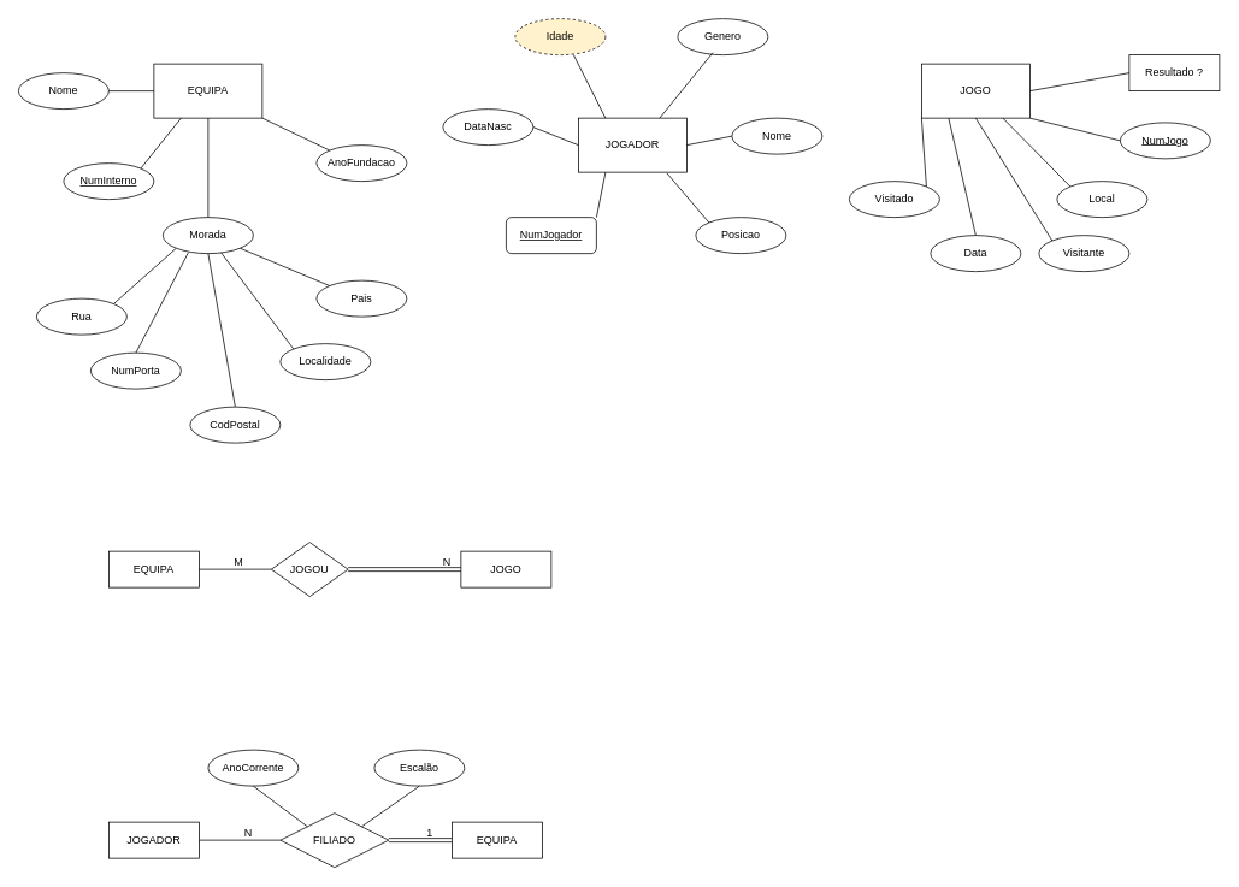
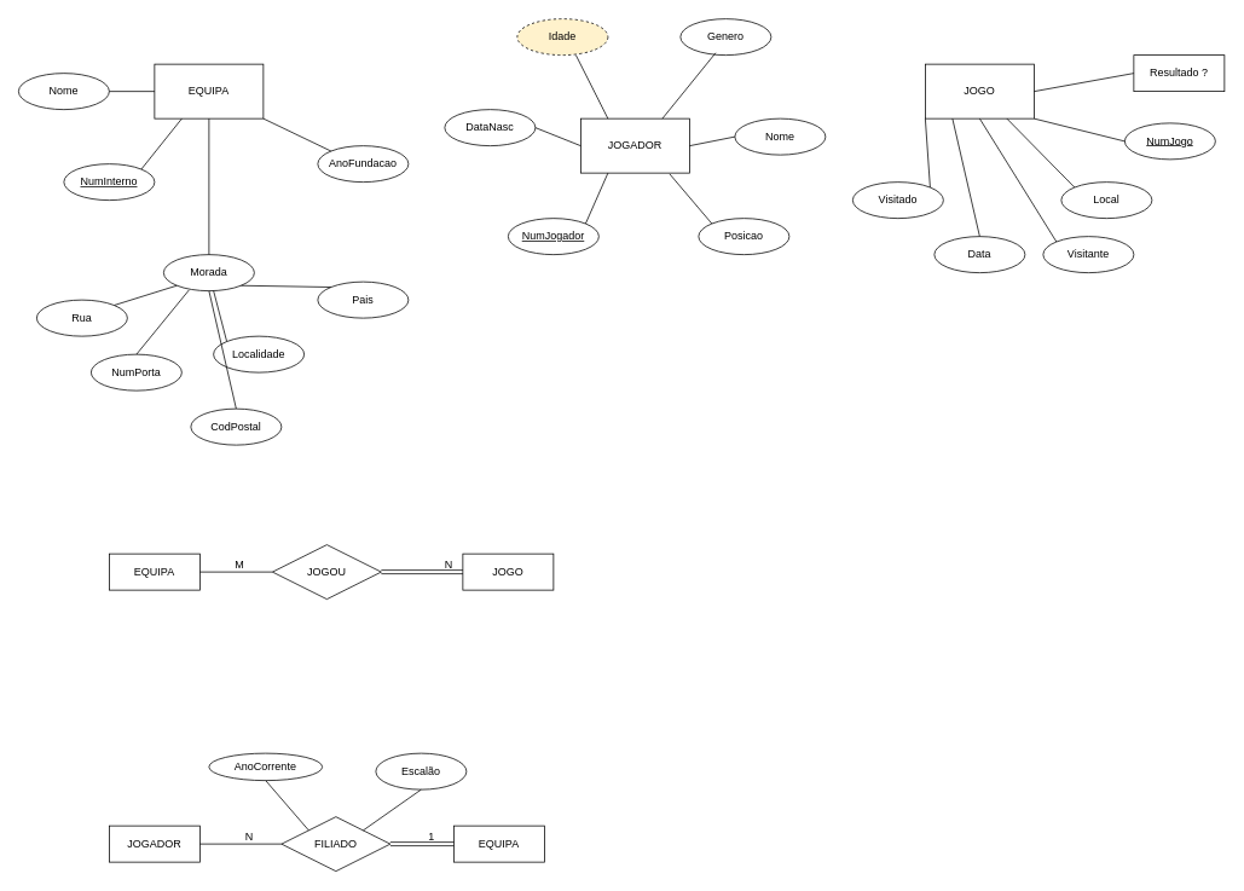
  <mxCell id="0" />
  <mxCell id="1" parent="0" />
  <mxCell id="2" value="EQUIPA" style="rounded=0;whiteSpace=wrap;html=1;" vertex="1" parent="1"><mxGeometry x="170" y="70" width="120" height="60" as="geometry" /></mxCell>
  <mxCell id="3" value="JOGADOR" style="rounded=0;whiteSpace=wrap;html=1;" vertex="1" parent="1"><mxGeometry x="640" y="130" width="120" height="60" as="geometry" /></mxCell>
  <mxCell id="4" value="JOGO" style="rounded=0;whiteSpace=wrap;html=1;" vertex="1" parent="1"><mxGeometry x="1020" y="70" width="120" height="60" as="geometry" /></mxCell>
  <mxCell id="5" value="Pais" style="ellipse;whiteSpace=wrap;html=1;align=center;" vertex="1" parent="1"><mxGeometry x="350" y="310" width="100" height="40" as="geometry" /></mxCell>
  <mxCell id="6" value="Rua" style="ellipse;whiteSpace=wrap;html=1;align=center;" vertex="1" parent="1"><mxGeometry x="40" y="330" width="100" height="40" as="geometry" /></mxCell>
  <mxCell id="7" value="NumInterno" style="ellipse;whiteSpace=wrap;html=1;align=center;fontStyle=4;" vertex="1" parent="1"><mxGeometry x="70" y="180" width="100" height="40" as="geometry" /></mxCell>
  <mxCell id="8" value="AnoFundacao" style="ellipse;whiteSpace=wrap;html=1;align=center;" vertex="1" parent="1"><mxGeometry x="350" y="160" width="100" height="40" as="geometry" /></mxCell>
- <mxCell id="9" value="Morada" style="ellipse;whiteSpace=wrap;html=1;align=center;" vertex="1" parent="1"><mxGeometry x="180" y="240" width="100" height="40" as="geometry" /></mxCell>
+ <mxCell id="9" value="Morada" style="ellipse;whiteSpace=wrap;html=1;align=center;" vertex="1" parent="1"><mxGeometry x="180" y="280" width="100" height="40" as="geometry" /></mxCell>
  <mxCell id="10" value="Nome" style="ellipse;whiteSpace=wrap;html=1;align=center;" vertex="1" parent="1"><mxGeometry x="20" y="80" width="100" height="40" as="geometry" /></mxCell>
  <mxCell id="11" value="NumPorta" style="ellipse;whiteSpace=wrap;html=1;align=center;" vertex="1" parent="1"><mxGeometry x="100" y="390" width="100" height="40" as="geometry" /></mxCell>
  <mxCell id="12" value="Nome" style="ellipse;whiteSpace=wrap;html=1;align=center;" vertex="1" parent="1"><mxGeometry x="810" y="130" width="100" height="40" as="geometry" /></mxCell>
  <mxCell id="13" value="Genero" style="ellipse;whiteSpace=wrap;html=1;align=center;" vertex="1" parent="1"><mxGeometry x="750" y="20" width="100" height="40" as="geometry" /></mxCell>
  <mxCell id="14" value="DataNasc" style="ellipse;whiteSpace=wrap;html=1;align=center;" vertex="1" parent="1"><mxGeometry x="490" y="120" width="100" height="40" as="geometry" /></mxCell>
- <mxCell id="15" value="NumJogador" style="whiteSpace=wrap;html=1;align=center;fontStyle=4;rounded=1;" vertex="1" parent="1"><mxGeometry x="560" y="240" width="100" height="40" as="geometry" /></mxCell>
+ <mxCell id="15" value="NumJogador" style="ellipse;whiteSpace=wrap;html=1;align=center;fontStyle=4;" vertex="1" parent="1"><mxGeometry x="560" y="240" width="100" height="40" as="geometry" /></mxCell>
  <mxCell id="16" value="Posicao" style="ellipse;whiteSpace=wrap;html=1;align=center;" vertex="1" parent="1"><mxGeometry x="770" y="240" width="100" height="40" as="geometry" /></mxCell>
  <mxCell id="17" value="CodPostal" style="ellipse;whiteSpace=wrap;html=1;align=center;" vertex="1" parent="1"><mxGeometry x="210" y="450" width="100" height="40" as="geometry" /></mxCell>
- <mxCell id="18" value="Localidade" style="ellipse;whiteSpace=wrap;html=1;align=center;" vertex="1" parent="1"><mxGeometry x="310" y="380" width="100" height="40" as="geometry" /></mxCell>
+ <mxCell id="18" value="Localidade" style="ellipse;whiteSpace=wrap;html=1;align=center;" vertex="1" parent="1"><mxGeometry x="235" y="370" width="100" height="40" as="geometry" /></mxCell>
  <mxCell id="19" value="Idade" style="ellipse;whiteSpace=wrap;html=1;align=center;dashed=1;fillColor=#fff2cc;" vertex="1" parent="1"><mxGeometry x="570" y="20" width="100" height="40" as="geometry" /></mxCell>
  <mxCell id="20" value="NumJogo" style="ellipse;whiteSpace=wrap;html=1;align=center;fontStyle=4;" vertex="1" parent="1"><mxGeometry x="1240" y="135" width="100" height="40" as="geometry" /></mxCell>
  <mxCell id="21" value="Data" style="ellipse;whiteSpace=wrap;html=1;align=center;" vertex="1" parent="1"><mxGeometry x="1030" y="260" width="100" height="40" as="geometry" /></mxCell>
  <mxCell id="22" value="Visitante" style="ellipse;whiteSpace=wrap;html=1;align=center;" vertex="1" parent="1"><mxGeometry x="1150" y="260" width="100" height="40" as="geometry" /></mxCell>
  <mxCell id="23" value="Visitado" style="ellipse;whiteSpace=wrap;html=1;align=center;" vertex="1" parent="1"><mxGeometry x="940" y="200" width="100" height="40" as="geometry" /></mxCell>
  <mxCell id="24" value="Resultado ?" style="whiteSpace=wrap;html=1;align=center;rounded=0;" vertex="1" parent="1"><mxGeometry x="1250" y="60" width="100" height="40" as="geometry" /></mxCell>
  <mxCell id="25" value="Local" style="ellipse;whiteSpace=wrap;html=1;align=center;" vertex="1" parent="1"><mxGeometry x="1170" y="200" width="100" height="40" as="geometry" /></mxCell>
  <mxCell id="26" value="" style="endArrow=none;html=1;rounded=0;exitX=0;exitY=0;exitDx=0;exitDy=0;entryX=0.5;entryY=1;entryDx=0;entryDy=0;" edge="1" parent="1" source="22" target="4"><mxGeometry width="50" height="50" relative="1" as="geometry"><mxPoint x="510" y="370" as="sourcePoint" /><mxPoint x="560" y="320" as="targetPoint" /></mxGeometry></mxCell>
  <mxCell id="27" value="" style="endArrow=none;html=1;rounded=0;exitX=0;exitY=0;exitDx=0;exitDy=0;entryX=0.75;entryY=1;entryDx=0;entryDy=0;" edge="1" parent="1" source="25" target="4"><mxGeometry width="50" height="50" relative="1" as="geometry"><mxPoint x="510" y="370" as="sourcePoint" /><mxPoint x="560" y="320" as="targetPoint" /></mxGeometry></mxCell>
  <mxCell id="28" value="" style="endArrow=none;html=1;rounded=0;exitX=0;exitY=0.5;exitDx=0;exitDy=0;entryX=1;entryY=1;entryDx=0;entryDy=0;" edge="1" parent="1" source="20" target="4"><mxGeometry width="50" height="50" relative="1" as="geometry"><mxPoint x="510" y="370" as="sourcePoint" /><mxPoint x="560" y="320" as="targetPoint" /></mxGeometry></mxCell>
  <mxCell id="29" value="" style="endArrow=none;html=1;rounded=0;exitX=0;exitY=0.5;exitDx=0;exitDy=0;entryX=1;entryY=0.5;entryDx=0;entryDy=0;" edge="1" parent="1" source="24" target="4"><mxGeometry width="50" height="50" relative="1" as="geometry"><mxPoint x="510" y="370" as="sourcePoint" /><mxPoint x="560" y="320" as="targetPoint" /></mxGeometry></mxCell>
  <mxCell id="30" value="" style="endArrow=none;html=1;rounded=0;entryX=0.25;entryY=0;entryDx=0;entryDy=0;exitX=0.647;exitY=1;exitDx=0;exitDy=0;exitPerimeter=0;" edge="1" parent="1" source="19" target="3"><mxGeometry width="50" height="50" relative="1" as="geometry"><mxPoint x="620" y="30" as="sourcePoint" /><mxPoint x="560" y="320" as="targetPoint" /></mxGeometry></mxCell>
  <mxCell id="31" value="" style="endArrow=none;html=1;rounded=0;exitX=1;exitY=0;exitDx=0;exitDy=0;entryX=0.25;entryY=1;entryDx=0;entryDy=0;" edge="1" parent="1" source="15" target="3"><mxGeometry width="50" height="50" relative="1" as="geometry"><mxPoint x="510" y="370" as="sourcePoint" /><mxPoint x="560" y="320" as="targetPoint" /></mxGeometry></mxCell>
  <mxCell id="32" value="" style="endArrow=none;html=1;rounded=0;entryX=0.388;entryY=0.938;entryDx=0;entryDy=0;exitX=0.75;exitY=0;exitDx=0;exitDy=0;entryPerimeter=0;" edge="1" parent="1" source="3" target="13"><mxGeometry width="50" height="50" relative="1" as="geometry"><mxPoint x="510" y="370" as="sourcePoint" /><mxPoint x="560" y="320" as="targetPoint" /></mxGeometry></mxCell>
  <mxCell id="33" value="" style="endArrow=none;html=1;rounded=0;exitX=0;exitY=0;exitDx=0;exitDy=0;entryX=0.817;entryY=1.017;entryDx=0;entryDy=0;entryPerimeter=0;" edge="1" parent="1" source="16" target="3"><mxGeometry width="50" height="50" relative="1" as="geometry"><mxPoint x="510" y="370" as="sourcePoint" /><mxPoint x="560" y="320" as="targetPoint" /></mxGeometry></mxCell>
  <mxCell id="34" value="" style="endArrow=none;html=1;rounded=0;exitX=0;exitY=0.5;exitDx=0;exitDy=0;entryX=1;entryY=0.5;entryDx=0;entryDy=0;" edge="1" parent="1" source="12" target="3"><mxGeometry width="50" height="50" relative="1" as="geometry"><mxPoint x="510" y="370" as="sourcePoint" /><mxPoint x="560" y="320" as="targetPoint" /></mxGeometry></mxCell>
  <mxCell id="35" value="" style="endArrow=none;html=1;rounded=0;exitX=0;exitY=0.5;exitDx=0;exitDy=0;entryX=1;entryY=0.5;entryDx=0;entryDy=0;" edge="1" parent="1" source="3" target="14"><mxGeometry width="50" height="50" relative="1" as="geometry"><mxPoint x="510" y="370" as="sourcePoint" /><mxPoint x="560" y="320" as="targetPoint" /></mxGeometry></mxCell>
  <mxCell id="36" value="" style="endArrow=none;html=1;rounded=0;exitX=1;exitY=0;exitDx=0;exitDy=0;entryX=0;entryY=1;entryDx=0;entryDy=0;" edge="1" parent="1" source="6" target="9"><mxGeometry width="50" height="50" relative="1" as="geometry"><mxPoint x="510" y="370" as="sourcePoint" /><mxPoint x="560" y="320" as="targetPoint" /></mxGeometry></mxCell>
  <mxCell id="37" value="" style="endArrow=none;html=1;rounded=0;exitX=0.5;exitY=0;exitDx=0;exitDy=0;entryX=0.28;entryY=0.975;entryDx=0;entryDy=0;entryPerimeter=0;" edge="1" parent="1" source="11" target="9"><mxGeometry width="50" height="50" relative="1" as="geometry"><mxPoint x="510" y="370" as="sourcePoint" /><mxPoint x="560" y="320" as="targetPoint" /></mxGeometry></mxCell>
  <mxCell id="38" value="" style="endArrow=none;html=1;rounded=0;exitX=0;exitY=0;exitDx=0;exitDy=0;" edge="1" parent="1" source="18" target="9"><mxGeometry width="50" height="50" relative="1" as="geometry"><mxPoint x="510" y="370" as="sourcePoint" /><mxPoint x="560" y="320" as="targetPoint" /></mxGeometry></mxCell>
  <mxCell id="39" value="" style="endArrow=none;html=1;rounded=0;exitX=0.5;exitY=1;exitDx=0;exitDy=0;entryX=0.5;entryY=0;entryDx=0;entryDy=0;" edge="1" parent="1" source="9" target="17"><mxGeometry width="50" height="50" relative="1" as="geometry"><mxPoint x="510" y="370" as="sourcePoint" /><mxPoint x="560" y="320" as="targetPoint" /></mxGeometry></mxCell>
  <mxCell id="40" value="" style="endArrow=none;html=1;rounded=0;exitX=1;exitY=1;exitDx=0;exitDy=0;entryX=0;entryY=0;entryDx=0;entryDy=0;" edge="1" parent="1" source="9" target="5"><mxGeometry width="50" height="50" relative="1" as="geometry"><mxPoint x="510" y="370" as="sourcePoint" /><mxPoint x="560" y="320" as="targetPoint" /></mxGeometry></mxCell>
  <mxCell id="41" value="" style="endArrow=none;html=1;rounded=0;exitX=0.5;exitY=0;exitDx=0;exitDy=0;entryX=0.5;entryY=1;entryDx=0;entryDy=0;" edge="1" parent="1" source="9" target="2"><mxGeometry width="50" height="50" relative="1" as="geometry"><mxPoint x="510" y="370" as="sourcePoint" /><mxPoint x="560" y="320" as="targetPoint" /></mxGeometry></mxCell>
  <mxCell id="42" value="" style="endArrow=none;html=1;rounded=0;exitX=0;exitY=0;exitDx=0;exitDy=0;entryX=1;entryY=1;entryDx=0;entryDy=0;" edge="1" parent="1" source="8" target="2"><mxGeometry width="50" height="50" relative="1" as="geometry"><mxPoint x="510" y="370" as="sourcePoint" /><mxPoint x="560" y="320" as="targetPoint" /></mxGeometry></mxCell>
  <mxCell id="43" value="" style="endArrow=none;html=1;rounded=0;exitX=1;exitY=0;exitDx=0;exitDy=0;entryX=0.25;entryY=1;entryDx=0;entryDy=0;" edge="1" parent="1" source="7" target="2"><mxGeometry width="50" height="50" relative="1" as="geometry"><mxPoint x="510" y="370" as="sourcePoint" /><mxPoint x="560" y="320" as="targetPoint" /></mxGeometry></mxCell>
  <mxCell id="44" value="" style="endArrow=none;html=1;rounded=0;exitX=1;exitY=0.5;exitDx=0;exitDy=0;entryX=0;entryY=0.5;entryDx=0;entryDy=0;" edge="1" parent="1" source="10" target="2"><mxGeometry width="50" height="50" relative="1" as="geometry"><mxPoint x="510" y="370" as="sourcePoint" /><mxPoint x="560" y="320" as="targetPoint" /></mxGeometry></mxCell>
  <mxCell id="45" value="" style="endArrow=none;html=1;rounded=0;exitX=0.5;exitY=0;exitDx=0;exitDy=0;entryX=0.25;entryY=1;entryDx=0;entryDy=0;" edge="1" parent="1" source="21" target="4"><mxGeometry width="50" height="50" relative="1" as="geometry"><mxPoint x="980" y="370" as="sourcePoint" /><mxPoint x="1030" y="320" as="targetPoint" /></mxGeometry></mxCell>
  <mxCell id="46" value="" style="endArrow=none;html=1;rounded=0;exitX=1;exitY=0;exitDx=0;exitDy=0;entryX=0;entryY=1;entryDx=0;entryDy=0;" edge="1" parent="1" source="23" target="4"><mxGeometry width="50" height="50" relative="1" as="geometry"><mxPoint x="980" y="370" as="sourcePoint" /><mxPoint x="1030" y="320" as="targetPoint" /></mxGeometry></mxCell>
- <mxCell id="47" value="JOGOU" style="shape=rhombus;perimeter=rhombusPerimeter;whiteSpace=wrap;html=1;align=center;" vertex="1" parent="1"><mxGeometry x="300" y="600" width="85" height="60" as="geometry" /></mxCell>
+ <mxCell id="47" value="JOGOU" style="shape=rhombus;perimeter=rhombusPerimeter;whiteSpace=wrap;html=1;align=center;" vertex="1" parent="1"><mxGeometry x="300" y="600" width="120" height="60" as="geometry" /></mxCell>
  <mxCell id="48" value="EQUIPA" style="whiteSpace=wrap;html=1;align=center;" vertex="1" parent="1"><mxGeometry x="120" y="610" width="100" height="40" as="geometry" /></mxCell>
  <mxCell id="49" value="JOGO" style="whiteSpace=wrap;html=1;align=center;" vertex="1" parent="1"><mxGeometry x="510" y="610" width="100" height="40" as="geometry" /></mxCell>
  <mxCell id="50" value="FILIADO" style="shape=rhombus;perimeter=rhombusPerimeter;whiteSpace=wrap;html=1;align=center;" vertex="1" parent="1"><mxGeometry x="310" y="900" width="120" height="60" as="geometry" /></mxCell>
  <mxCell id="51" value="JOGADOR" style="whiteSpace=wrap;html=1;align=center;" vertex="1" parent="1"><mxGeometry x="120" y="910" width="100" height="40" as="geometry" /></mxCell>
  <mxCell id="52" value="EQUIPA" style="whiteSpace=wrap;html=1;align=center;" vertex="1" parent="1"><mxGeometry x="500" y="910" width="100" height="40" as="geometry" /></mxCell>
- <mxCell id="53" value="AnoCorrente" style="ellipse;whiteSpace=wrap;html=1;align=center;" vertex="1" parent="1"><mxGeometry x="230" y="830" width="100" height="40" as="geometry" /></mxCell>
+ <mxCell id="53" value="AnoCorrente" style="ellipse;whiteSpace=wrap;html=1;align=center;" vertex="1" parent="1"><mxGeometry x="230" y="830" width="125" height="30" as="geometry" /></mxCell>
  <mxCell id="54" value="Escalão" style="ellipse;whiteSpace=wrap;html=1;align=center;" vertex="1" parent="1"><mxGeometry x="414" y="830" width="100" height="40" as="geometry" /></mxCell>
  <mxCell id="55" value="" style="endArrow=none;html=1;rounded=0;exitX=1;exitY=0.5;exitDx=0;exitDy=0;entryX=0;entryY=0.5;entryDx=0;entryDy=0;" edge="1" parent="1" source="51" target="50"><mxGeometry relative="1" as="geometry"><mxPoint x="330" y="1050" as="sourcePoint" /><mxPoint x="490" y="1050" as="targetPoint" /></mxGeometry></mxCell>
  <mxCell id="56" value="N" style="resizable=0;html=1;whiteSpace=wrap;align=right;verticalAlign=bottom;" connectable="0" vertex="1" parent="55"><mxGeometry x="1" relative="1" as="geometry"><mxPoint x="-30" as="offset" /></mxGeometry></mxCell>
  <mxCell id="57" value="" style="endArrow=none;html=1;rounded=0;exitX=1;exitY=0;exitDx=0;exitDy=0;entryX=0.5;entryY=1;entryDx=0;entryDy=0;" edge="1" parent="1" source="50" target="54"><mxGeometry width="50" height="50" relative="1" as="geometry"><mxPoint x="450" y="970" as="sourcePoint" /><mxPoint x="500" y="920" as="targetPoint" /></mxGeometry></mxCell>
  <mxCell id="58" value="" style="endArrow=none;html=1;rounded=0;exitX=0;exitY=0;exitDx=0;exitDy=0;entryX=0.5;entryY=1;entryDx=0;entryDy=0;" edge="1" parent="1" source="50" target="53"><mxGeometry width="50" height="50" relative="1" as="geometry"><mxPoint x="450" y="970" as="sourcePoint" /><mxPoint x="500" y="920" as="targetPoint" /></mxGeometry></mxCell>
  <mxCell id="59" value="" style="shape=link;html=1;rounded=0;exitX=1;exitY=0.5;exitDx=0;exitDy=0;entryX=0;entryY=0.5;entryDx=0;entryDy=0;" edge="1" parent="1" source="50" target="52"><mxGeometry relative="1" as="geometry"><mxPoint x="420" y="1060" as="sourcePoint" /><mxPoint x="580" y="1060" as="targetPoint" /></mxGeometry></mxCell>
  <mxCell id="60" value="1" style="resizable=0;html=1;whiteSpace=wrap;align=right;verticalAlign=bottom;" connectable="0" vertex="1" parent="59"><mxGeometry x="1" relative="1" as="geometry"><mxPoint x="-20" as="offset" /></mxGeometry></mxCell>
  <mxCell id="61" value="" style="shape=link;html=1;rounded=0;exitX=1;exitY=0.5;exitDx=0;exitDy=0;entryX=0;entryY=0.5;entryDx=0;entryDy=0;" edge="1" parent="1" source="47" target="49"><mxGeometry relative="1" as="geometry"><mxPoint x="430" y="730" as="sourcePoint" /><mxPoint x="590" y="730" as="targetPoint" /></mxGeometry></mxCell>
  <mxCell id="62" value="N" style="resizable=0;html=1;whiteSpace=wrap;align=right;verticalAlign=bottom;" connectable="0" vertex="1" parent="61"><mxGeometry x="1" relative="1" as="geometry"><mxPoint x="-10" as="offset" /></mxGeometry></mxCell>
  <mxCell id="63" value="" style="endArrow=none;html=1;rounded=0;exitX=1;exitY=0.5;exitDx=0;exitDy=0;entryX=0;entryY=0.5;entryDx=0;entryDy=0;" edge="1" parent="1" source="48" target="47"><mxGeometry relative="1" as="geometry"><mxPoint x="220" y="700" as="sourcePoint" /><mxPoint x="380" y="700" as="targetPoint" /></mxGeometry></mxCell>
  <mxCell id="64" value="M" style="resizable=0;html=1;whiteSpace=wrap;align=right;verticalAlign=bottom;" connectable="0" vertex="1" parent="63"><mxGeometry x="1" relative="1" as="geometry"><mxPoint x="-30" as="offset" /></mxGeometry></mxCell>
